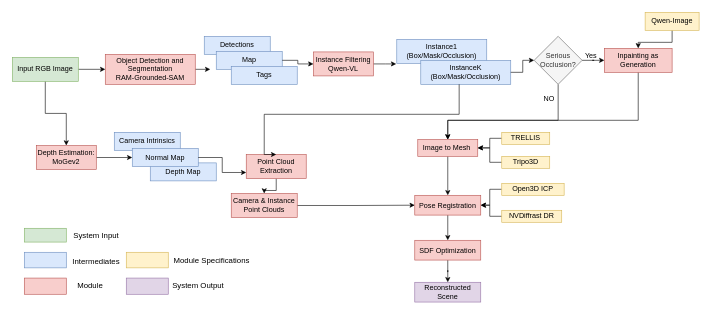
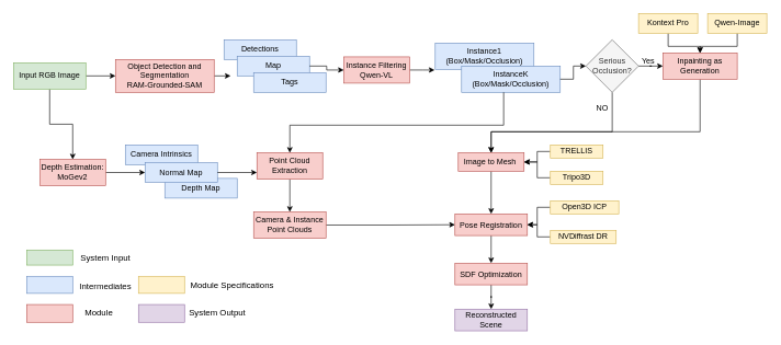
  <mxCell id="0" />
  <mxCell id="1" parent="0" />
  <mxCell id="2" style="edgeStyle=orthogonalEdgeStyle;rounded=0;orthogonalLoop=1;jettySize=auto;html=1;" edge="1" parent="1" source="3"><mxGeometry relative="1" as="geometry"><mxPoint x="350" y="115" as="targetPoint" /></mxGeometry></mxCell>
  <mxCell id="3" value="Object Detection and Segmentation&lt;br&gt;RAM-Grounded-SAM" style="rounded=0;whiteSpace=wrap;html=1;fillColor=#f8cecc;strokeColor=#b85450;" parent="1" vertex="1"><mxGeometry x="175" y="90" width="150" height="50" as="geometry" /></mxCell>
  <mxCell id="4" style="edgeStyle=orthogonalEdgeStyle;rounded=0;orthogonalLoop=1;jettySize=auto;html=1;" edge="1" parent="1" source="5"><mxGeometry relative="1" as="geometry"><mxPoint x="660" y="106" as="targetPoint" /></mxGeometry></mxCell>
  <mxCell id="5" value="Instance Filtering&lt;br&gt;Qwen-VL" style="rounded=0;whiteSpace=wrap;html=1;fillColor=#f8cecc;strokeColor=#b85450;" parent="1" vertex="1"><mxGeometry x="522" y="86" width="100" height="40" as="geometry" /></mxCell>
  <mxCell id="6" value="" style="edgeStyle=orthogonalEdgeStyle;rounded=0;orthogonalLoop=1;jettySize=auto;html=1;" edge="1" parent="1" source="7" target="44"><mxGeometry relative="1" as="geometry" /></mxCell>
  <mxCell id="7" value="Depth Estimation: MoGev2" style="rounded=0;whiteSpace=wrap;html=1;fillColor=#f8cecc;strokeColor=#b85450;" parent="1" vertex="1"><mxGeometry x="60" y="242" width="100" height="40" as="geometry" /></mxCell>
+ <mxCell id="8" style="edgeStyle=orthogonalEdgeStyle;rounded=0;orthogonalLoop=1;jettySize=auto;html=1;entryX=0.5;entryY=0;entryDx=0;entryDy=0;" edge="1" parent="1" source="9" target="24"><mxGeometry relative="1" as="geometry" /></mxCell>
+ <mxCell id="9" value="Kontext Pro" style="rounded=0;whiteSpace=wrap;html=1;fillColor=#fff2cc;strokeColor=#d6b656;" vertex="1" parent="1"><mxGeometry x="970" y="20" width="90" height="30" as="geometry" /></mxCell>
  <mxCell id="10" style="edgeStyle=orthogonalEdgeStyle;rounded=0;orthogonalLoop=1;jettySize=auto;html=1;" edge="1" parent="1" source="11" target="26"><mxGeometry relative="1" as="geometry" /></mxCell>
  <mxCell id="11" value="Open3D ICP" style="rounded=0;whiteSpace=wrap;html=1;fillColor=#fff2cc;strokeColor=#d6b656;" vertex="1" parent="1"><mxGeometry x="836" y="305" width="104" height="20" as="geometry" /></mxCell>
  <mxCell id="12" value="" style="edgeStyle=orthogonalEdgeStyle;rounded=0;orthogonalLoop=1;jettySize=auto;html=1;" edge="1" parent="1" source="14" target="3"><mxGeometry relative="1" as="geometry" /></mxCell>
  <mxCell id="13" style="edgeStyle=orthogonalEdgeStyle;rounded=0;orthogonalLoop=1;jettySize=auto;html=1;" edge="1" parent="1" source="14" target="7"><mxGeometry relative="1" as="geometry" /></mxCell>
  <mxCell id="14" value="Input RGB Image" style="rounded=0;whiteSpace=wrap;html=1;fillColor=#d5e8d4;strokeColor=#82b366;" vertex="1" parent="1"><mxGeometry x="20" y="95" width="110" height="40" as="geometry" /></mxCell>
  <mxCell id="15" style="edgeStyle=orthogonalEdgeStyle;rounded=0;orthogonalLoop=1;jettySize=auto;html=1;" edge="1" parent="1" source="16" target="18"><mxGeometry relative="1" as="geometry" /></mxCell>
  <mxCell id="16" value="TRELLIS" style="rounded=0;whiteSpace=wrap;html=1;fillColor=#fff2cc;strokeColor=#d6b656;" vertex="1" parent="1"><mxGeometry x="836" y="220" width="80" height="20" as="geometry" /></mxCell>
  <mxCell id="17" value="" style="edgeStyle=orthogonalEdgeStyle;rounded=0;orthogonalLoop=1;jettySize=auto;html=1;" edge="1" parent="1" source="18" target="26"><mxGeometry relative="1" as="geometry" /></mxCell>
  <mxCell id="18" value="Image to Mesh&amp;nbsp;" style="rounded=0;whiteSpace=wrap;html=1;fillColor=#f8cecc;strokeColor=#b85450;" vertex="1" parent="1"><mxGeometry x="696" y="232" width="100" height="28" as="geometry" /></mxCell>
  <mxCell id="19" style="edgeStyle=orthogonalEdgeStyle;rounded=0;orthogonalLoop=1;jettySize=auto;html=1;entryX=1;entryY=0.5;entryDx=0;entryDy=0;" edge="1" parent="1" source="20" target="26"><mxGeometry relative="1" as="geometry" /></mxCell>
  <mxCell id="20" value="NVDiffrast DR" style="rounded=0;whiteSpace=wrap;html=1;fillColor=#fff2cc;strokeColor=#d6b656;" vertex="1" parent="1"><mxGeometry x="836" y="350" width="100" height="20" as="geometry" /></mxCell>
  <mxCell id="21" style="edgeStyle=orthogonalEdgeStyle;rounded=0;orthogonalLoop=1;jettySize=auto;html=1;entryX=0.5;entryY=0;entryDx=0;entryDy=0;" edge="1" parent="1" source="22" target="24"><mxGeometry relative="1" as="geometry" /></mxCell>
  <mxCell id="22" value="Qwen-Image" style="rounded=0;whiteSpace=wrap;html=1;fillColor=#fff2cc;strokeColor=#d6b656;" vertex="1" parent="1"><mxGeometry x="1075" y="20" width="90" height="30" as="geometry" /></mxCell>
  <mxCell id="23" style="edgeStyle=orthogonalEdgeStyle;rounded=0;orthogonalLoop=1;jettySize=auto;html=1;entryX=0.5;entryY=0;entryDx=0;entryDy=0;" edge="1" parent="1" source="24" target="18"><mxGeometry relative="1" as="geometry"><Array as="points"><mxPoint x="1064" y="200" /><mxPoint x="746" y="200" /></Array></mxGeometry></mxCell>
  <mxCell id="24" value="Inpainting as Generation" style="rounded=0;whiteSpace=wrap;html=1;fillColor=#f8cecc;strokeColor=#b85450;" vertex="1" parent="1"><mxGeometry x="1007" y="80" width="113" height="40" as="geometry" /></mxCell>
  <mxCell id="25" value="" style="edgeStyle=orthogonalEdgeStyle;rounded=0;orthogonalLoop=1;jettySize=auto;html=1;" edge="1" parent="1" source="26" target="47"><mxGeometry relative="1" as="geometry" /></mxCell>
  <mxCell id="26" value="Pose Registration" style="rounded=0;whiteSpace=wrap;html=1;fillColor=#f8cecc;strokeColor=#b85450;" vertex="1" parent="1"><mxGeometry x="691" y="325" width="110" height="33" as="geometry" /></mxCell>
  <mxCell id="27" style="edgeStyle=orthogonalEdgeStyle;rounded=0;orthogonalLoop=1;jettySize=auto;html=1;" edge="1" parent="1" source="28" target="18"><mxGeometry relative="1" as="geometry" /></mxCell>
  <mxCell id="28" value="Tripo3D" style="rounded=0;whiteSpace=wrap;html=1;fillColor=#fff2cc;strokeColor=#d6b656;" vertex="1" parent="1"><mxGeometry x="836" y="260" width="80" height="20" as="geometry" /></mxCell>
  <mxCell id="29" style="edgeStyle=orthogonalEdgeStyle;rounded=0;orthogonalLoop=1;jettySize=auto;html=1;entryX=0.5;entryY=0;entryDx=0;entryDy=0;" edge="1" parent="1" source="31" target="18"><mxGeometry relative="1" as="geometry"><Array as="points"><mxPoint x="930" y="200" /><mxPoint x="746" y="200" /></Array></mxGeometry></mxCell>
  <mxCell id="30" value="" style="edgeStyle=orthogonalEdgeStyle;rounded=0;orthogonalLoop=1;jettySize=auto;html=1;" edge="1" parent="1" source="31" target="24"><mxGeometry relative="1" as="geometry" /></mxCell>
  <mxCell id="31" value="Serious Occlusion?" style="rhombus;whiteSpace=wrap;html=1;fillColor=#f5f5f5;fontColor=#333333;strokeColor=#666666;" vertex="1" parent="1"><mxGeometry x="890" y="60" width="80" height="80" as="geometry" /></mxCell>
  <mxCell id="32" value="" style="group" vertex="1" connectable="0" parent="1"><mxGeometry x="661" y="65" width="190" height="75" as="geometry" /></mxCell>
  <mxCell id="33" value="Instance1&lt;div&gt;(Box/Mask/Occlusion)&lt;/div&gt;" style="rounded=0;whiteSpace=wrap;html=1;fillColor=#dae8fc;strokeColor=#6c8ebf;" vertex="1" parent="32"><mxGeometry width="150" height="40" as="geometry" /></mxCell>
  <mxCell id="34" value="InstanceK&lt;div&gt;(Box/Mask/Occlusion)&lt;/div&gt;" style="rounded=0;whiteSpace=wrap;html=1;fillColor=#dae8fc;strokeColor=#6c8ebf;" vertex="1" parent="32"><mxGeometry x="40" y="35" width="150" height="40" as="geometry" /></mxCell>
  <mxCell id="35" value="" style="edgeStyle=orthogonalEdgeStyle;rounded=0;orthogonalLoop=1;jettySize=auto;html=1;" edge="1" parent="1" source="34" target="31"><mxGeometry relative="1" as="geometry" /></mxCell>
  <mxCell id="36" value="" style="edgeStyle=orthogonalEdgeStyle;rounded=0;orthogonalLoop=1;jettySize=auto;html=1;" edge="1" parent="1" source="37" target="40"><mxGeometry relative="1" as="geometry" /></mxCell>
- <mxCell id="37" value="Point Cloud Extraction" style="rounded=0;whiteSpace=wrap;html=1;fillColor=#f8cecc;strokeColor=#b85450;" vertex="1" parent="1"><mxGeometry x="410" y="257" width="100" height="40" as="geometry" /></mxCell>
+ <mxCell id="37" value="Point Cloud Extraction" style="rounded=0;whiteSpace=wrap;html=1;fillColor=#f8cecc;strokeColor=#b85450;" vertex="1" parent="1"><mxGeometry x="390" y="232" width="100" height="40" as="geometry" /></mxCell>
  <mxCell id="38" style="edgeStyle=orthogonalEdgeStyle;rounded=0;orthogonalLoop=1;jettySize=auto;html=1;entryX=0.5;entryY=0;entryDx=0;entryDy=0;" edge="1" parent="1" source="34" target="37"><mxGeometry relative="1" as="geometry"><Array as="points"><mxPoint x="765" y="190" /><mxPoint x="440" y="190" /></Array></mxGeometry></mxCell>
  <mxCell id="39" style="edgeStyle=orthogonalEdgeStyle;rounded=0;orthogonalLoop=1;jettySize=auto;html=1;entryX=0;entryY=0.5;entryDx=0;entryDy=0;" edge="1" parent="1" source="40" target="26"><mxGeometry relative="1" as="geometry" /></mxCell>
  <mxCell id="40" value="Camera &amp;amp; Instance Point Clouds" style="rounded=0;whiteSpace=wrap;html=1;fillColor=#f8cecc;strokeColor=#b85450;" vertex="1" parent="1"><mxGeometry x="385" y="322" width="110" height="40" as="geometry" /></mxCell>
  <mxCell id="41" value="" style="group" vertex="1" connectable="0" parent="1"><mxGeometry x="190" y="220" width="170" height="81" as="geometry" /></mxCell>
  <mxCell id="42" value="Camera Intrinsics" style="rounded=0;whiteSpace=wrap;html=1;fillColor=#dae8fc;strokeColor=#6c8ebf;" vertex="1" parent="41"><mxGeometry width="110" height="30" as="geometry" /></mxCell>
  <mxCell id="43" value="Depth Map" style="rounded=0;whiteSpace=wrap;html=1;fillColor=#dae8fc;strokeColor=#6c8ebf;" vertex="1" parent="41"><mxGeometry x="60" y="51" width="110" height="30" as="geometry" /></mxCell>
  <mxCell id="44" value="Normal Map" style="rounded=0;whiteSpace=wrap;html=1;fillColor=#dae8fc;strokeColor=#6c8ebf;" vertex="1" parent="41"><mxGeometry x="30" y="27" width="110" height="30" as="geometry" /></mxCell>
  <mxCell id="45" style="edgeStyle=orthogonalEdgeStyle;rounded=0;orthogonalLoop=1;jettySize=auto;html=1;entryX=0;entryY=0.75;entryDx=0;entryDy=0;" edge="1" parent="1" source="44" target="37"><mxGeometry relative="1" as="geometry" /></mxCell>
  <mxCell id="46" value="" style="edgeStyle=orthogonalEdgeStyle;rounded=0;orthogonalLoop=1;jettySize=auto;html=1;" edge="1" parent="1" source="47" target="48"><mxGeometry relative="1" as="geometry" /></mxCell>
  <mxCell id="47" value="SDF Optimization" style="rounded=0;whiteSpace=wrap;html=1;fillColor=#f8cecc;strokeColor=#b85450;" vertex="1" parent="1"><mxGeometry x="691" y="400" width="110" height="33" as="geometry" /></mxCell>
  <mxCell id="48" value="Reconstructed Scene" style="rounded=0;whiteSpace=wrap;html=1;fillColor=#e1d5e7;strokeColor=#9673a6;" vertex="1" parent="1"><mxGeometry x="691" y="470" width="110" height="33" as="geometry" /></mxCell>
  <mxCell id="49" value="" style="group" vertex="1" connectable="0" parent="1"><mxGeometry x="340" y="60" width="155" height="80" as="geometry" /></mxCell>
  <mxCell id="50" value="Detections" style="rounded=0;whiteSpace=wrap;html=1;fillColor=#dae8fc;strokeColor=#6c8ebf;" vertex="1" parent="49"><mxGeometry width="110" height="30" as="geometry" /></mxCell>
  <mxCell id="51" value="Map" style="rounded=0;whiteSpace=wrap;html=1;fillColor=#dae8fc;strokeColor=#6c8ebf;" vertex="1" parent="49"><mxGeometry x="20" y="25" width="110" height="30" as="geometry" /></mxCell>
  <mxCell id="52" value="Tags" style="rounded=0;whiteSpace=wrap;html=1;fillColor=#dae8fc;strokeColor=#6c8ebf;" vertex="1" parent="49"><mxGeometry x="45" y="50" width="110" height="30" as="geometry" /></mxCell>
  <mxCell id="53" style="edgeStyle=orthogonalEdgeStyle;rounded=0;orthogonalLoop=1;jettySize=auto;html=1;entryX=0;entryY=0.5;entryDx=0;entryDy=0;" edge="1" parent="1" source="51" target="5"><mxGeometry relative="1" as="geometry" /></mxCell>
  <mxCell id="54" value="Yes" style="text;strokeColor=none;align=center;fillColor=none;html=1;verticalAlign=middle;whiteSpace=wrap;rounded=0;" vertex="1" parent="1"><mxGeometry x="955" y="77" width="60" height="30" as="geometry" /></mxCell>
  <mxCell id="55" value="NO" style="text;strokeColor=none;align=center;fillColor=none;html=1;verticalAlign=middle;whiteSpace=wrap;rounded=0;" vertex="1" parent="1"><mxGeometry x="885" y="150" width="60" height="30" as="geometry" /></mxCell>
  <mxCell id="56" value="" style="rounded=0;whiteSpace=wrap;html=1;fillColor=#d5e8d4;strokeColor=#82b366;" vertex="1" parent="1"><mxGeometry x="40" y="380" width="70" height="23" as="geometry" /></mxCell>
  <mxCell id="57" value="" style="rounded=0;whiteSpace=wrap;html=1;fillColor=#e1d5e7;strokeColor=#9673a6;" vertex="1" parent="1"><mxGeometry x="210" y="463" width="70" height="27" as="geometry" /></mxCell>
  <mxCell id="58" value="" style="rounded=0;whiteSpace=wrap;html=1;fillColor=#f8cecc;strokeColor=#b85450;" vertex="1" parent="1"><mxGeometry x="40" y="463" width="70" height="27" as="geometry" /></mxCell>
  <mxCell id="59" value="" style="rounded=0;whiteSpace=wrap;html=1;fillColor=#dae8fc;strokeColor=#6c8ebf;" vertex="1" parent="1"><mxGeometry x="40" y="420" width="70" height="26" as="geometry" /></mxCell>
  <mxCell id="60" value="" style="rounded=0;whiteSpace=wrap;html=1;fillColor=#fff2cc;strokeColor=#d6b656;" vertex="1" parent="1"><mxGeometry x="210" y="420" width="70" height="26" as="geometry" /></mxCell>
  <mxCell id="61" value="&lt;font style=&quot;font-size: 13px;&quot;&gt;System Input&lt;/font&gt;" style="text;strokeColor=none;align=center;fillColor=none;html=1;verticalAlign=middle;whiteSpace=wrap;rounded=0;" vertex="1" parent="1"><mxGeometry x="120" y="376.5" width="80" height="30" as="geometry" /></mxCell>
  <mxCell id="62" value="&lt;font style=&quot;font-size: 13px;&quot;&gt;System Output&lt;/font&gt;" style="text;strokeColor=none;align=center;fillColor=none;html=1;verticalAlign=middle;whiteSpace=wrap;rounded=0;" vertex="1" parent="1"><mxGeometry x="285" y="460" width="90" height="30" as="geometry" /></mxCell>
  <mxCell id="63" value="&lt;font style=&quot;font-size: 13px;&quot;&gt;Intermediates&lt;/font&gt;" style="text;strokeColor=none;align=center;fillColor=none;html=1;verticalAlign=middle;whiteSpace=wrap;rounded=0;" vertex="1" parent="1"><mxGeometry x="120" y="420" width="80" height="30" as="geometry" /></mxCell>
  <mxCell id="64" value="&lt;font style=&quot;font-size: 13px;&quot;&gt;Module&lt;/font&gt;" style="text;strokeColor=none;align=center;fillColor=none;html=1;verticalAlign=middle;whiteSpace=wrap;rounded=0;" vertex="1" parent="1"><mxGeometry x="110" y="460" width="80" height="30" as="geometry" /></mxCell>
  <mxCell id="65" value="&lt;span style=&quot;font-size: 13px;&quot;&gt;Module Specifications&lt;/span&gt;" style="text;strokeColor=none;align=center;fillColor=none;html=1;verticalAlign=middle;whiteSpace=wrap;rounded=0;" vertex="1" parent="1"><mxGeometry x="285" y="418" width="135" height="30" as="geometry" /></mxCell>
